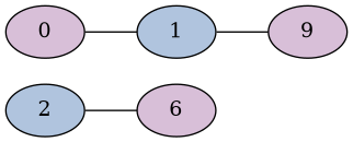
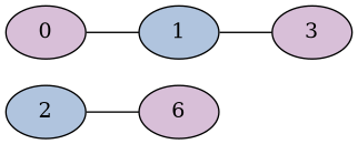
  graph {
    rankdir=LR
    node [fillcolor=thistle style=filled]
    n1 [label=6]
    1 [fillcolor=lightsteelblue]
    0
-   3 [label=9]
+   3
    2 [fillcolor=lightsteelblue]
    1 -- 3
    0 -- 1
    2 -- n1
  }
